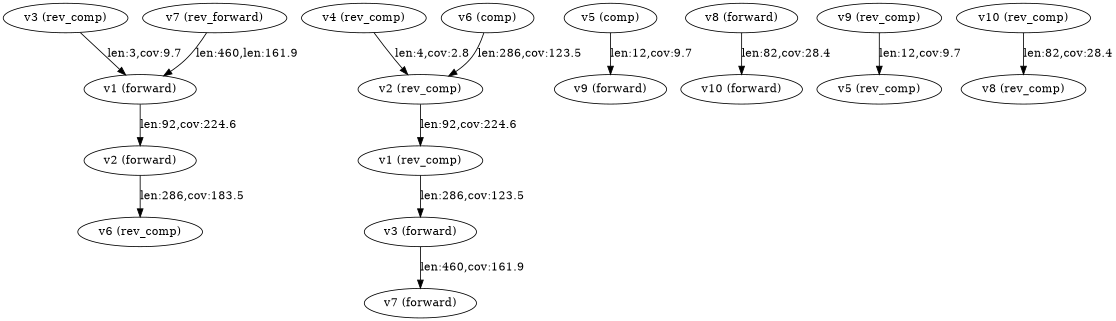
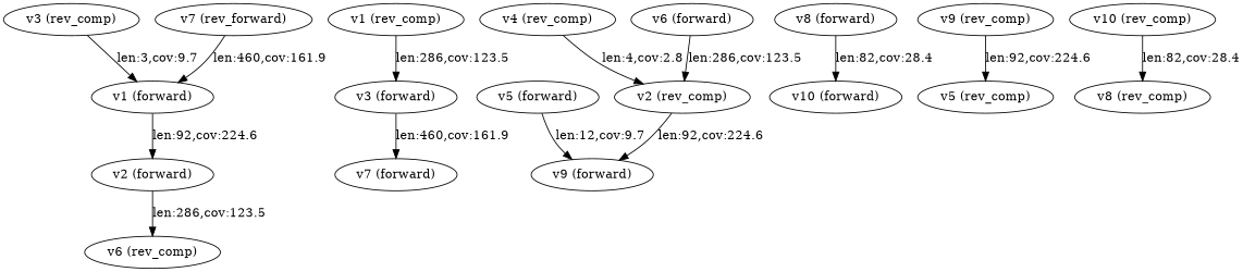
  strict digraph {
    "v1 (forward)"
    "v2 (forward)"
    "v6 (rev_comp)"
    "v1 (rev_comp)"
    "v3 (forward)"
    "v7 (forward)"
    "v2 (rev_comp)"
    "v3 (rev_comp)"
    "v4 (rev_comp)"
-   "v5 (forward)" [label="v5 (comp)"]
+   "v5 (forward)"
    "v9 (forward)"
-   "v6 (forward)" [label="v6 (comp)"]
+   "v6 (forward)"
    n13 [label="v7 (rev_forward)"]
    "v8 (forward)"
    "v10 (forward)"
    "v9 (rev_comp)"
    "v5 (rev_comp)"
    "v10 (rev_comp)"
    "v8 (rev_comp)"
    "v1 (forward)" -> "v2 (forward)" [label="len:92,cov:224.6"]
-   "v2 (forward)" -> "v6 (rev_comp)" [label="len:286,cov:183.5"]
+   "v2 (forward)" -> "v6 (rev_comp)" [label="len:286,cov:123.5"]
    "v1 (rev_comp)" -> "v3 (forward)" [label="len:286,cov:123.5"]
    "v3 (forward)" -> "v7 (forward)" [label="len:460,cov:161.9"]
-   "v2 (rev_comp)" -> "v1 (rev_comp)" [label="len:92,cov:224.6"]
+   "v2 (rev_comp)" -> "v9 (forward)" [label="len:92,cov:224.6"]
    "v3 (rev_comp)" -> "v1 (forward)" [label="len:3,cov:9.7"]
    "v4 (rev_comp)" -> "v2 (rev_comp)" [label="len:4,cov:2.8"]
    "v5 (forward)" -> "v9 (forward)" [label="len:12,cov:9.7"]
    "v6 (forward)" -> "v2 (rev_comp)" [label="len:286,cov:123.5"]
-   n13 -> "v1 (forward)" [label="len:460,len:161.9"]
+   n13 -> "v1 (forward)" [label="len:460,cov:161.9"]
    "v8 (forward)" -> "v10 (forward)" [label="len:82,cov:28.4"]
-   "v9 (rev_comp)" -> "v5 (rev_comp)" [label="len:12,cov:9.7"]
+   "v9 (rev_comp)" -> "v5 (rev_comp)" [label="len:92,cov:224.6"]
    "v10 (rev_comp)" -> "v8 (rev_comp)" [label="len:82,cov:28.4"]
  }
